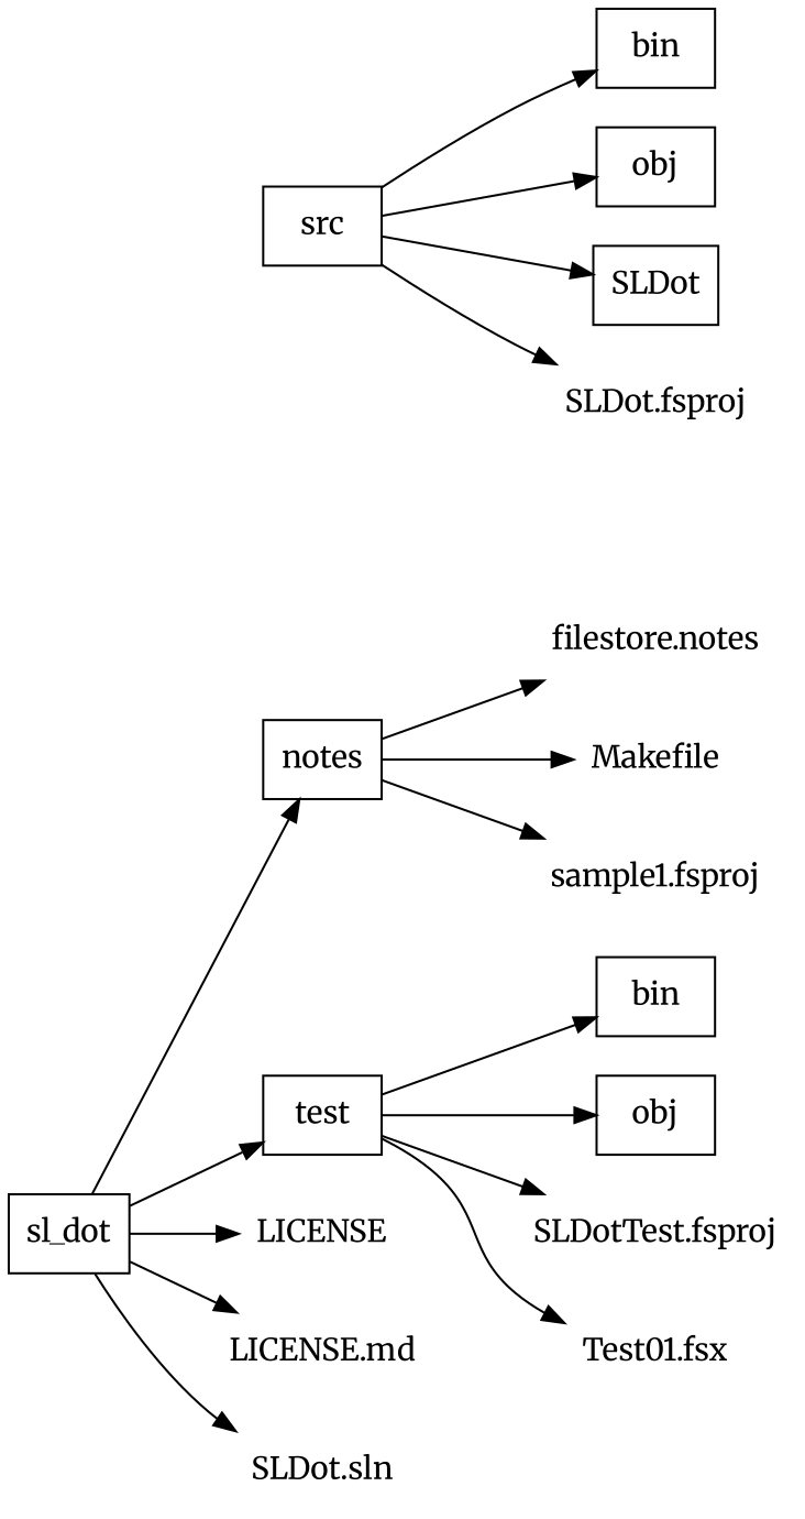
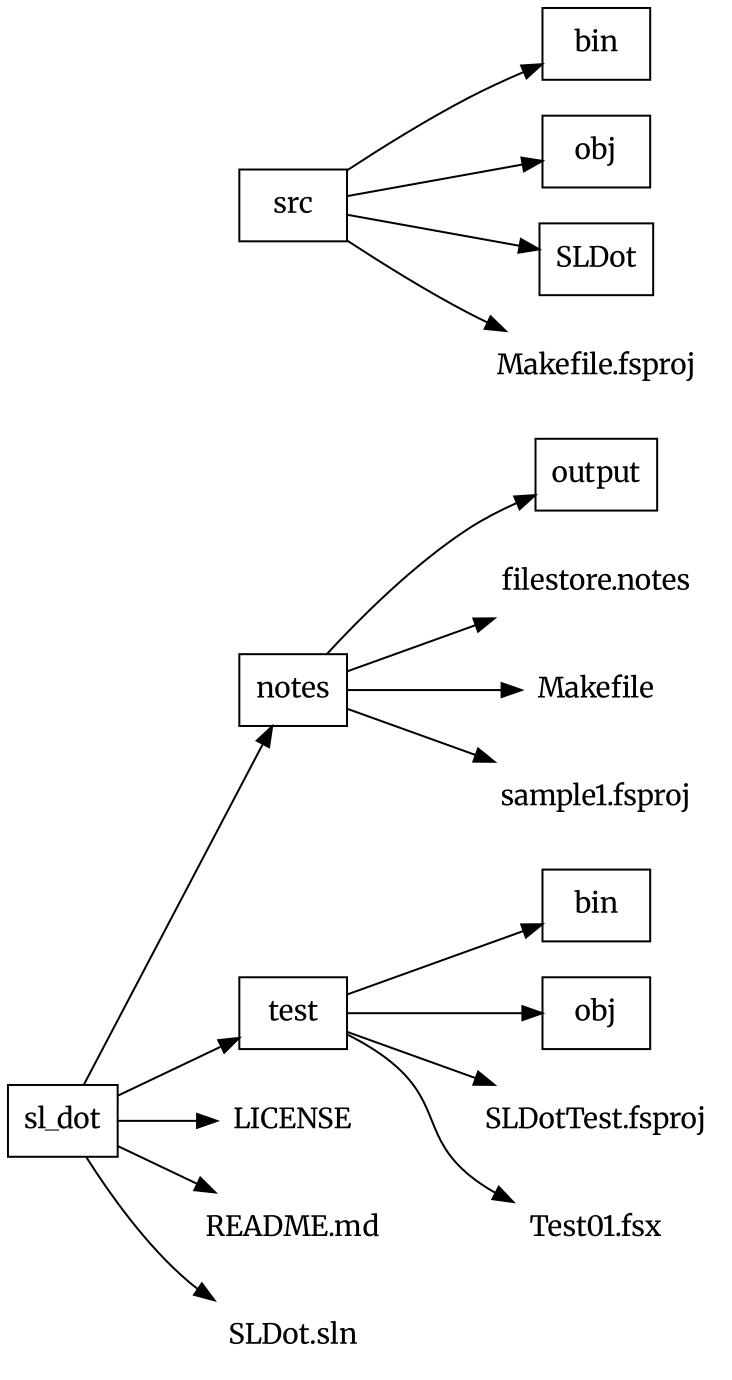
  digraph {
    fontname=Merriweather
    rankdir=LR
    node [fontname=Merriweather shape=box]
    edge [fontname=Merriweather]
    sl_dot
    notes
    src
    test
    LICENSE [shape=plaintext]
-   "README.md" [shape=plaintext label="LICENSE.md"]
+   "README.md" [shape=plaintext]
    "SLDot.sln" [shape=plaintext]
+   output
    n9 [label="filestore.notes" shape=plaintext]
    Makefile [shape=plaintext]
    n11 [label="sample1.fsproj" shape=plaintext]
    bin
    obj
    SLDot
-   "SLDot.fsproj" [shape=plaintext]
+   "SLDot.fsproj" [shape=plaintext label="Makefile.fsproj"]
    n16 [label=bin]
    n17 [label=obj]
    "SLDotTest.fsproj" [shape=plaintext]
    "Test01.fsx" [shape=plaintext]
    subgraph sub_1 {
      rank=same
      sl_dot
    }
    subgraph sub_2 {
      rank=same
      notes
      src
      test
      LICENSE
      "README.md"
      "SLDot.sln"
    }
    subgraph sub_3 {
      rank=same
+     output
      n9
      Makefile
      n11
      bin
      obj
      SLDot
      "SLDot.fsproj"
      n16
      n17
      "SLDotTest.fsproj"
      "Test01.fsx"
    }
    sl_dot -> notes
    sl_dot -> test
    sl_dot -> LICENSE
    sl_dot -> "README.md"
    sl_dot -> "SLDot.sln"
+   notes -> output
    notes -> n9
    notes -> Makefile
    notes -> n11
    src -> bin
    src -> obj
    src -> SLDot
    src -> "SLDot.fsproj"
    test -> n16
    test -> n17
    test -> "SLDotTest.fsproj"
    test -> "Test01.fsx"
  }
